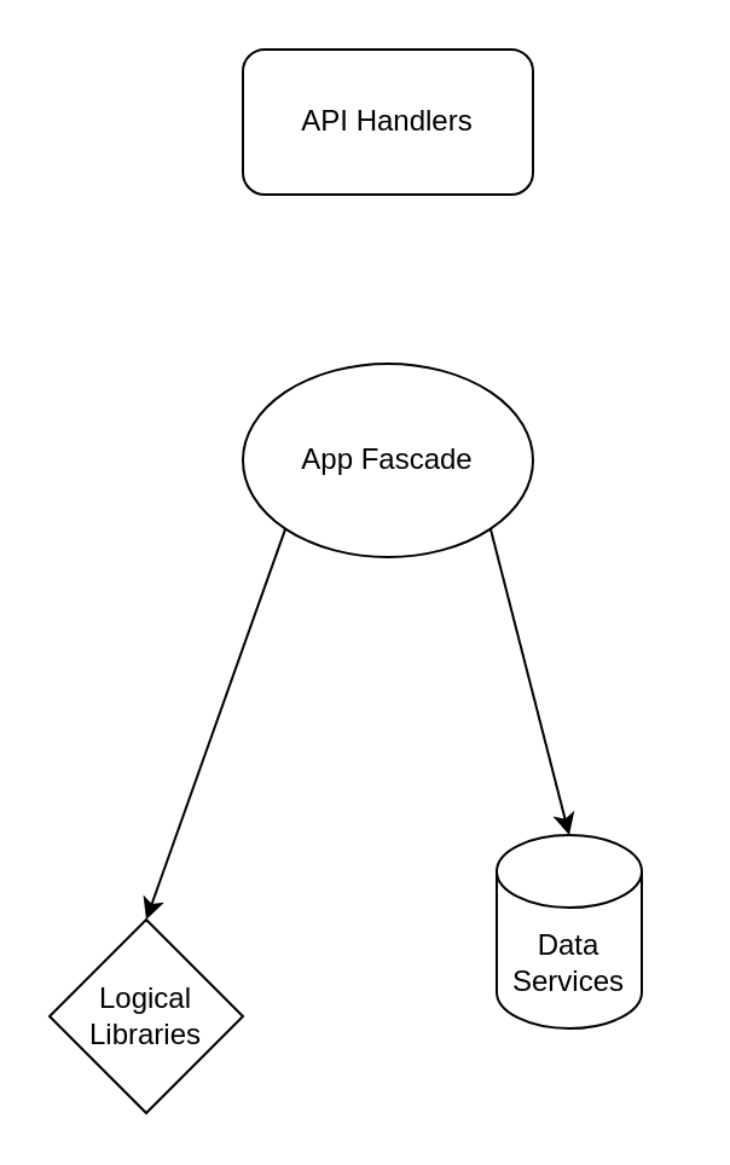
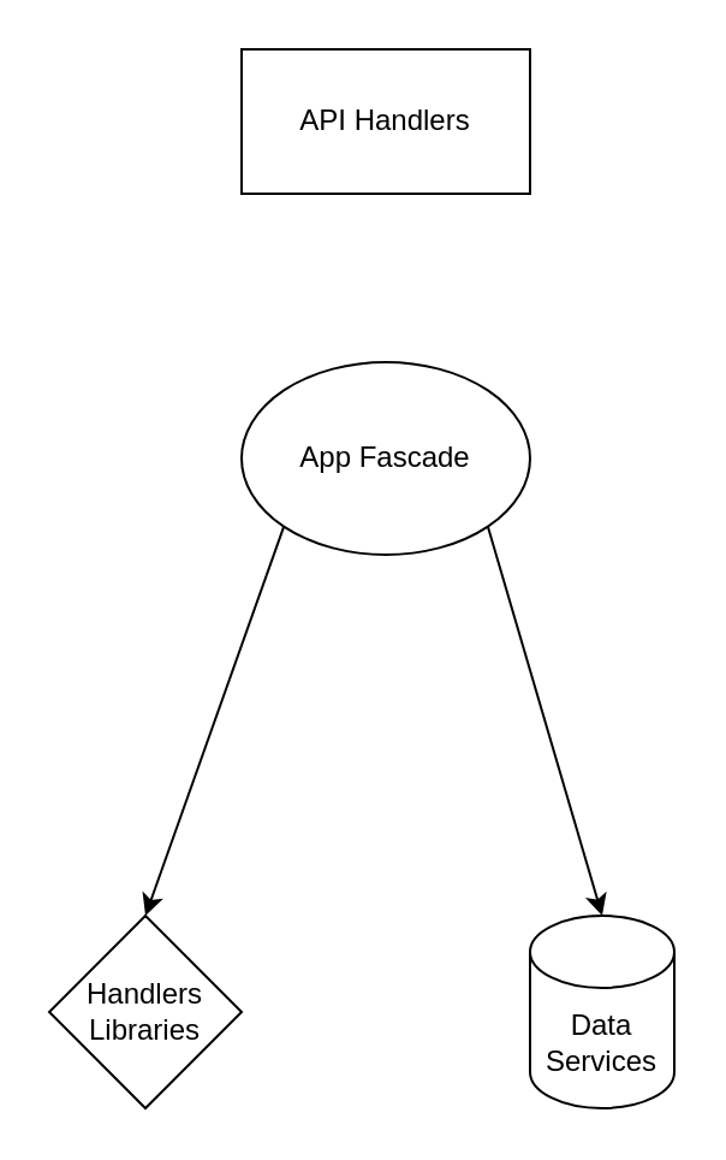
  <mxCell id="0" />
  <mxCell id="1" parent="0" />
- <mxCell id="2" value="API Handlers" style="whiteSpace=wrap;html=1;rounded=1;" vertex="1" parent="1"><mxGeometry x="100" y="20" width="120" height="60" as="geometry" /></mxCell>
+ <mxCell id="2" value="API Handlers" style="rounded=0;whiteSpace=wrap;html=1;" vertex="1" parent="1"><mxGeometry x="100" y="20" width="120" height="60" as="geometry" /></mxCell>
  <mxCell id="3" style="edgeStyle=none;html=1;exitX=1;exitY=1;exitDx=0;exitDy=0;entryX=0.5;entryY=0;entryDx=0;entryDy=0;entryPerimeter=0;" edge="1" parent="1" source="5" target="6"><mxGeometry relative="1" as="geometry" /></mxCell>
  <mxCell id="4" style="edgeStyle=none;html=1;exitX=0;exitY=1;exitDx=0;exitDy=0;entryX=0.5;entryY=0;entryDx=0;entryDy=0;" edge="1" parent="1" source="5" target="7"><mxGeometry relative="1" as="geometry" /></mxCell>
  <mxCell id="5" value="App Fascade" style="ellipse;whiteSpace=wrap;html=1;" vertex="1" parent="1"><mxGeometry x="100" y="150" width="120" height="80" as="geometry" /></mxCell>
- <mxCell id="6" value="Data Services" style="shape=cylinder3;whiteSpace=wrap;html=1;boundedLbl=1;backgroundOutline=1;size=15;" vertex="1" parent="1"><mxGeometry x="205" y="345" width="60" height="80" as="geometry" /></mxCell>
- <mxCell id="7" value="Logical Libraries" style="rhombus;whiteSpace=wrap;html=1;" vertex="1" parent="1"><mxGeometry x="20" y="380" width="80" height="80" as="geometry" /></mxCell>
+ <mxCell id="6" value="Data Services" style="shape=cylinder3;whiteSpace=wrap;html=1;boundedLbl=1;backgroundOutline=1;size=15;" vertex="1" parent="1"><mxGeometry x="220" y="380" width="60" height="80" as="geometry" /></mxCell>
+ <mxCell id="7" value="Handlers Libraries" style="rhombus;whiteSpace=wrap;html=1;" vertex="1" parent="1"><mxGeometry x="20" y="380" width="80" height="80" as="geometry" /></mxCell>
